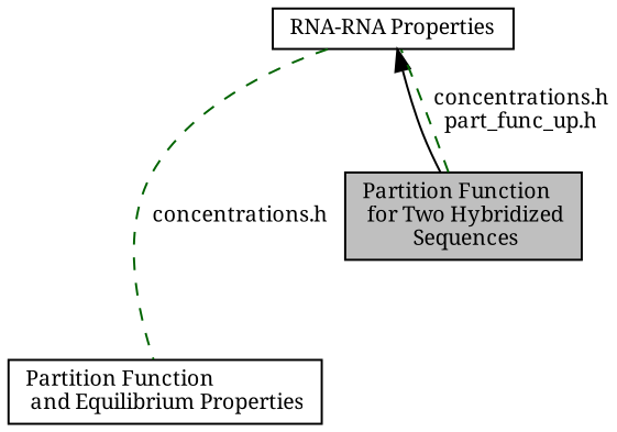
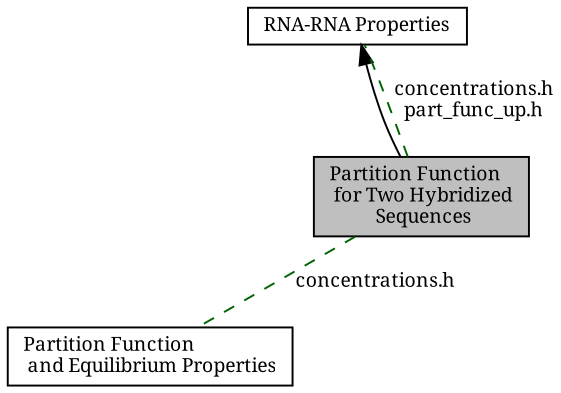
  digraph {
    fontname="Noto Serif"
    rankdir=TB
    node [color=black fontname="Noto Serif" fontsize=10 shape=box]
    edge [dir=none fontname="Noto Serif" fontsize=10 labelfontname=Helvetica labelfontsize=10 shape=plaintext style=dashed color=darkgreen]
    n1 [height=0.2 label="Partition Function\l and Equilibrium Properties" width=0.4]
    n2 [height=0.2 label="RNA-RNA Properties" width=0.4]
    n3 [fillcolor=grey75 fontcolor=black height=0.2 label="Partition Function\l for Two Hybridized\l Sequences" style=filled width=0.4]
    n2 -> n3 [dir=back style=solid color=""]
-   n2 -> n1 [label="concentrations.h"]
+   n3 -> n1 [label="concentrations.h"]
    n3 -> n2 [label="concentrations.h\npart_func_up.h"]
  }
